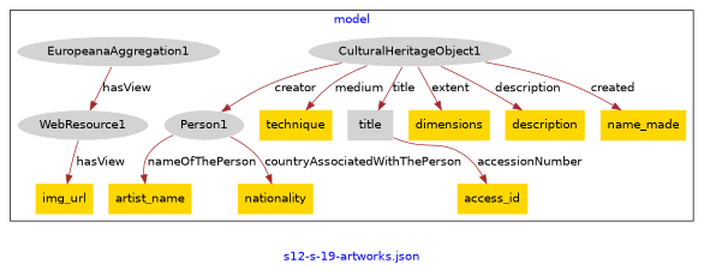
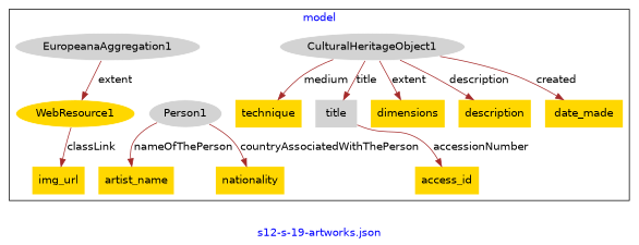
  digraph {
    fontcolor=blue
    fontname="DejaVu Sans"
    label="s12-s-19-artworks.json"
    remincross=true
    node [fillcolor=gold fontname="DejaVu Sans" style=filled shape=plaintext]
    edge [color=brown fontcolor=black fontname="DejaVu Sans"]
    n1 [color=white fillcolor=lightgray label=CulturalHeritageObject1 shape=""]
    n2 [color=white fillcolor=lightgray label=Person1 shape=""]
    n3 [color=white fillcolor=lightgray label=EuropeanaAggregation1 shape=""]
-   n4 [color=white fillcolor=lightgray label=WebResource1 shape=""]
+   n4 [color=white label=WebResource1 shape=""]
    n5 [label=artist_name]
    n6 [label=technique]
    n7 [label=img_url]
    n8 [fillcolor=lightgray label=title]
    n9 [label=nationality]
    n10 [label=access_id]
    n11 [label=dimensions]
    n12 [label=description]
-   n13 [label=name_made]
+   n13 [label=date_made]
    subgraph cluster_1 {
      label=model
      n1
      n2
      n3
      n4
      n5
      n6
      n7
      n8
      n9
      n10
      n11
      n12
      n13
    }
-   n1 -> n2 [label=creator]
    n1 -> n6 [label=medium]
    n1 -> n8 [label=title]
    n1 -> n11 [label=extent]
    n1 -> n12 [label=description]
    n1 -> n13 [label=created]
    n2 -> n5 [label=nameOfThePerson]
    n2 -> n9 [label=countryAssociatedWithThePerson]
-   n3 -> n4 [label=hasView]
-   n4 -> n7 [label=hasView]
+   n3 -> n4 [label=extent]
+   n4 -> n7 [label=classLink]
    n8 -> n10 [label=accessionNumber]
  }
